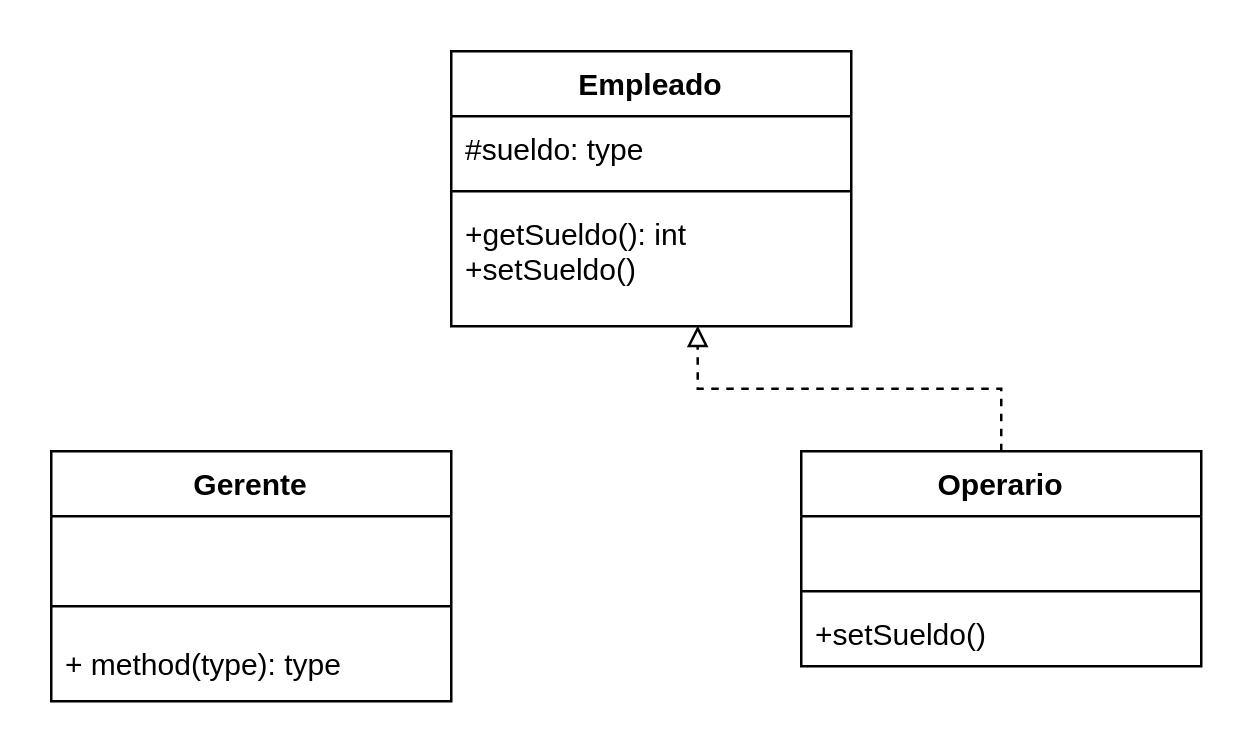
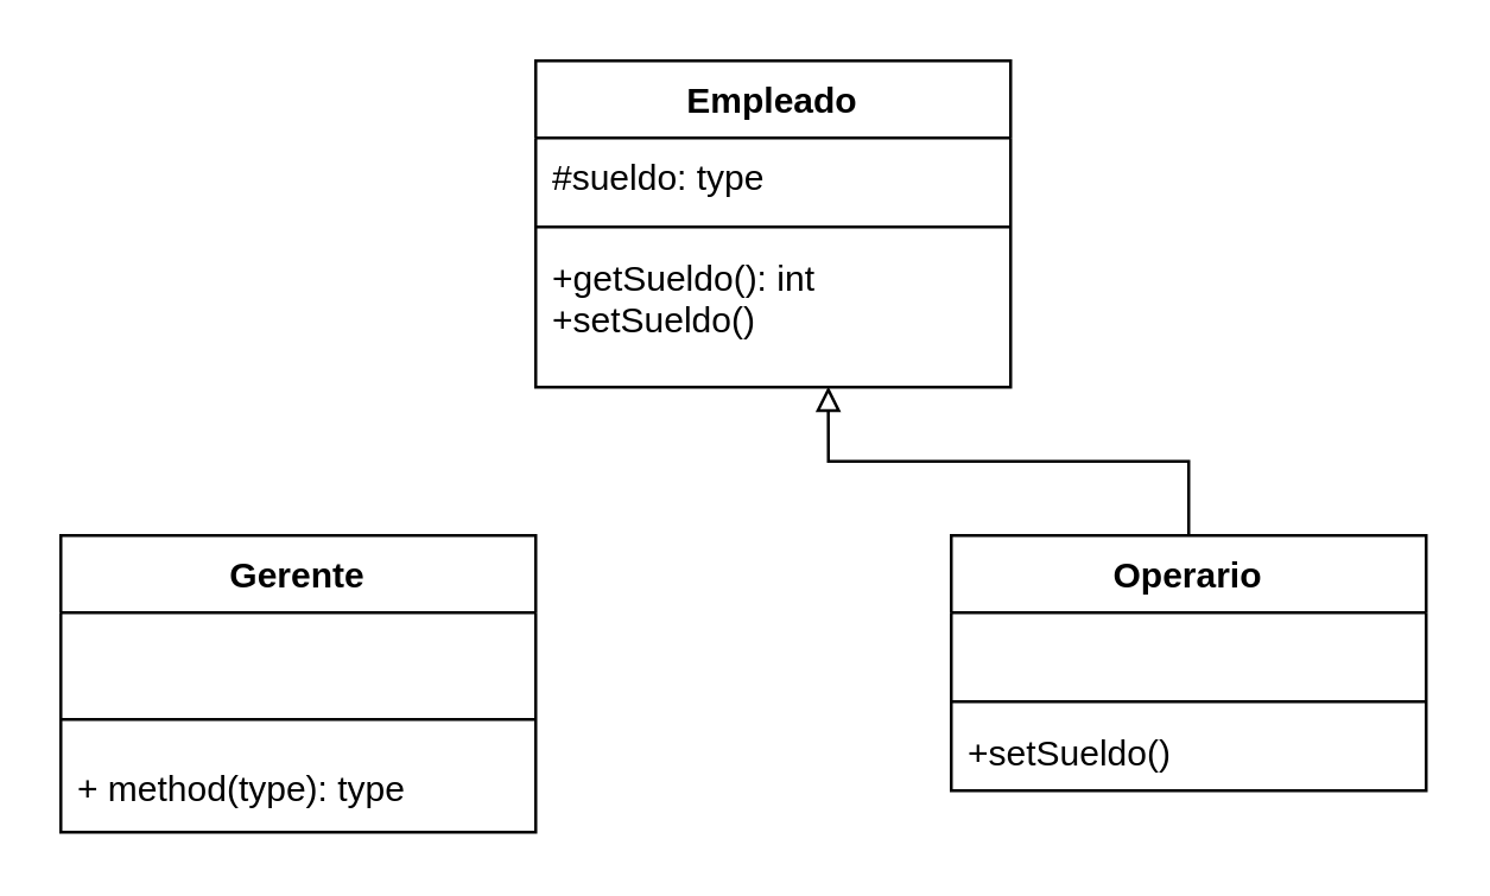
  <mxCell id="0" />
  <mxCell id="1" parent="0" />
  <mxCell id="2" value="Empleado" style="swimlane;fontStyle=1;align=center;verticalAlign=top;childLayout=stackLayout;horizontal=1;startSize=26;horizontalStack=0;resizeParent=1;resizeParentMax=0;resizeLast=0;collapsible=1;marginBottom=0;" vertex="1" parent="1"><mxGeometry x="180" y="20" width="160" height="110" as="geometry" /></mxCell>
  <mxCell id="3" value="#sueldo: type" style="text;strokeColor=none;fillColor=none;align=left;verticalAlign=top;spacingLeft=4;spacingRight=4;overflow=hidden;rotatable=0;points=[[0,0.5],[1,0.5]];portConstraint=eastwest;" vertex="1" parent="2"><mxGeometry y="26" width="160" height="26" as="geometry" /></mxCell>
  <mxCell id="4" value="" style="line;strokeWidth=1;fillColor=none;align=left;verticalAlign=middle;spacingTop=-1;spacingLeft=3;spacingRight=3;rotatable=0;labelPosition=right;points=[];portConstraint=eastwest;strokeColor=inherit;" vertex="1" parent="2"><mxGeometry y="52" width="160" height="8" as="geometry" /></mxCell>
  <mxCell id="5" value="+getSueldo(): int&#10;+setSueldo()" style="text;strokeColor=none;fillColor=none;align=left;verticalAlign=top;spacingLeft=4;spacingRight=4;overflow=hidden;rotatable=0;points=[[0,0.5],[1,0.5]];portConstraint=eastwest;flipH=1;flipV=1;" vertex="1" parent="2"><mxGeometry y="60" width="160" height="50" as="geometry" /></mxCell>
- <mxCell id="6" style="edgeStyle=orthogonalEdgeStyle;rounded=0;orthogonalLoop=1;jettySize=auto;html=1;entryX=0.384;entryY=0.005;entryDx=0;entryDy=0;entryPerimeter=0;strokeColor=#000000;endArrow=block;endFill=0;dashed=1;" edge="1" parent="1" source="7" target="5"><mxGeometry relative="1" as="geometry" /></mxCell>
+ <mxCell id="6" style="edgeStyle=orthogonalEdgeStyle;rounded=0;orthogonalLoop=1;jettySize=auto;html=1;entryX=0.384;entryY=0.005;entryDx=0;entryDy=0;entryPerimeter=0;strokeColor=#000000;endArrow=block;endFill=0;" edge="1" parent="1" source="7" target="5"><mxGeometry relative="1" as="geometry" /></mxCell>
  <mxCell id="7" value="Operario" style="swimlane;fontStyle=1;align=center;verticalAlign=top;childLayout=stackLayout;horizontal=1;startSize=26;horizontalStack=0;resizeParent=1;resizeParentMax=0;resizeLast=0;collapsible=1;marginBottom=0;" vertex="1" parent="1"><mxGeometry x="320" y="180" width="160" height="86" as="geometry" /></mxCell>
  <mxCell id="8" value=" " style="text;strokeColor=none;fillColor=none;align=left;verticalAlign=top;spacingLeft=4;spacingRight=4;overflow=hidden;rotatable=0;points=[[0,0.5],[1,0.5]];portConstraint=eastwest;" vertex="1" parent="7"><mxGeometry y="26" width="160" height="26" as="geometry" /></mxCell>
  <mxCell id="9" value="" style="line;strokeWidth=1;fillColor=none;align=left;verticalAlign=middle;spacingTop=-1;spacingLeft=3;spacingRight=3;rotatable=0;labelPosition=right;points=[];portConstraint=eastwest;strokeColor=inherit;" vertex="1" parent="7"><mxGeometry y="52" width="160" height="8" as="geometry" /></mxCell>
  <mxCell id="10" value="+setSueldo()" style="text;strokeColor=none;fillColor=none;align=left;verticalAlign=top;spacingLeft=4;spacingRight=4;overflow=hidden;rotatable=0;points=[[0,0.5],[1,0.5]];portConstraint=eastwest;" vertex="1" parent="7"><mxGeometry y="60" width="160" height="26" as="geometry" /></mxCell>
  <mxCell id="11" value="Gerente" style="swimlane;fontStyle=1;align=center;verticalAlign=top;childLayout=stackLayout;horizontal=1;startSize=26;horizontalStack=0;resizeParent=1;resizeParentMax=0;resizeLast=0;collapsible=1;marginBottom=0;" vertex="1" parent="1"><mxGeometry x="20" y="180" width="160" height="100" as="geometry" /></mxCell>
  <mxCell id="12" value="  " style="text;strokeColor=none;fillColor=none;align=left;verticalAlign=top;spacingLeft=4;spacingRight=4;overflow=hidden;rotatable=0;points=[[0,0.5],[1,0.5]];portConstraint=eastwest;" vertex="1" parent="11"><mxGeometry y="26" width="160" height="26" as="geometry" /></mxCell>
  <mxCell id="13" value="" style="line;strokeWidth=1;fillColor=none;align=left;verticalAlign=middle;spacingTop=-1;spacingLeft=3;spacingRight=3;rotatable=0;labelPosition=right;points=[];portConstraint=eastwest;strokeColor=inherit;" vertex="1" parent="11"><mxGeometry y="52" width="160" height="20" as="geometry" /></mxCell>
  <mxCell id="14" value="+ method(type): type" style="text;strokeColor=none;fillColor=none;align=left;verticalAlign=top;spacingLeft=4;spacingRight=4;overflow=hidden;rotatable=0;points=[[0,0.5],[1,0.5]];portConstraint=eastwest;" vertex="1" parent="11"><mxGeometry y="72" width="160" height="28" as="geometry" /></mxCell>
